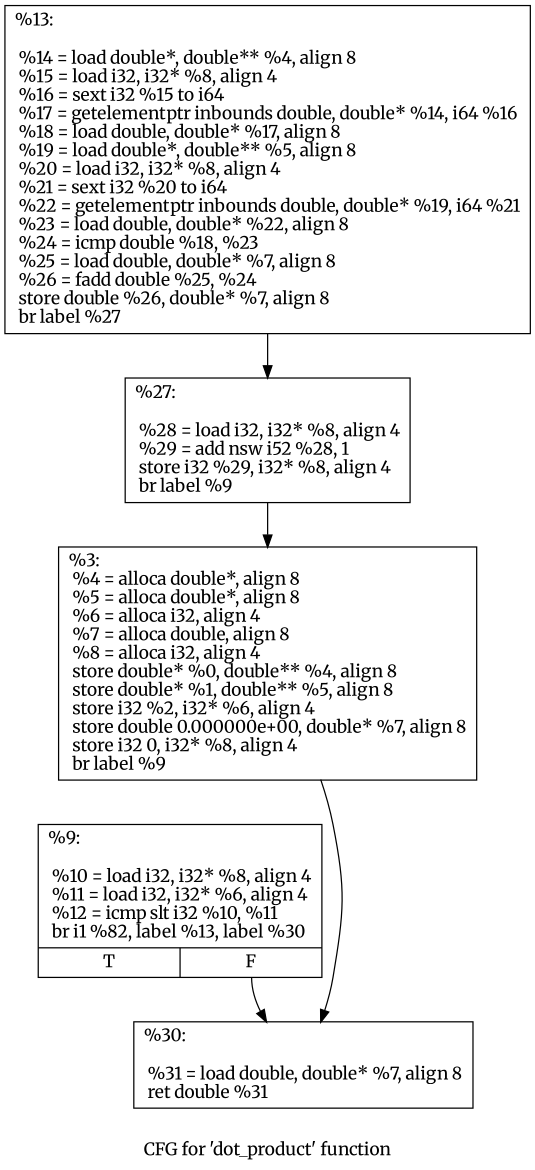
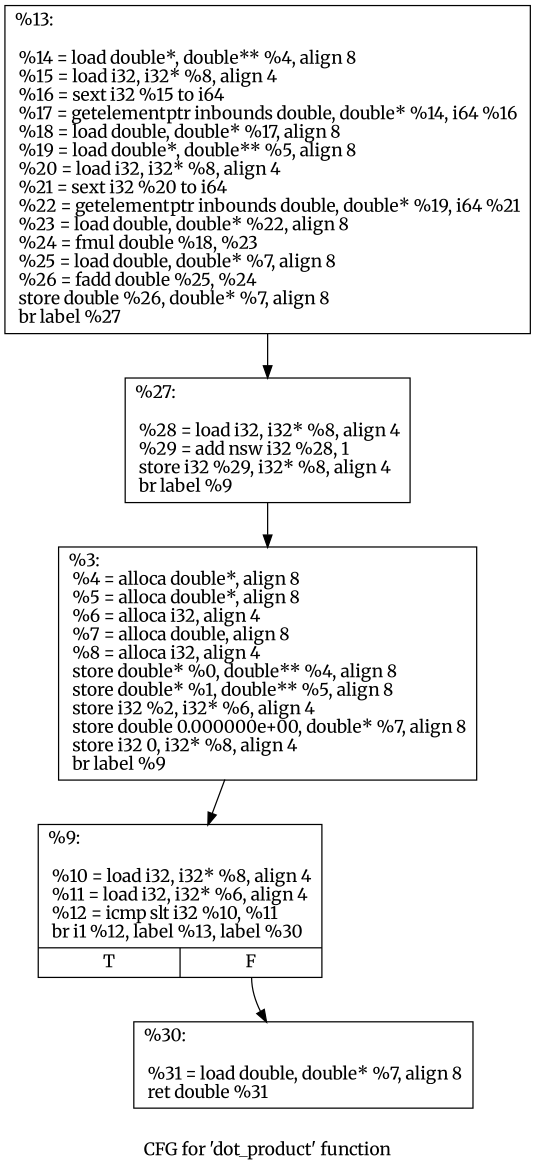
  digraph {
    fontname=Merriweather
    label="CFG for 'dot_product' function"
    node [fontname=Merriweather shape=record]
    edge [fontname=Merriweather]
    n1 [label="{%3:\l  %4 = alloca double*, align 8\l  %5 = alloca double*, align 8\l  %6 = alloca i32, align 4\l  %7 = alloca double, align 8\l  %8 = alloca i32, align 4\l  store double* %0, double** %4, align 8\l  store double* %1, double** %5, align 8\l  store i32 %2, i32* %6, align 4\l  store double 0.000000e+00, double* %7, align 8\l  store i32 0, i32* %8, align 4\l  br label %9\l}"]
-   n2 [label="{%9:\l\l  %10 = load i32, i32* %8, align 4\l  %11 = load i32, i32* %6, align 4\l  %12 = icmp slt i32 %10, %11\l  br i1 %82, label %13, label %30\l|{<s0>T|<s1>F}}"]
+   n2 [label="{%9:\l\l  %10 = load i32, i32* %8, align 4\l  %11 = load i32, i32* %6, align 4\l  %12 = icmp slt i32 %10, %11\l  br i1 %12, label %13, label %30\l|{<s0>T|<s1>F}}"]
    n3 [label="{%30:\l\l  %31 = load double, double* %7, align 8\l  ret double %31\l}"]
-   n4 [label="{%13:\l\l  %14 = load double*, double** %4, align 8\l  %15 = load i32, i32* %8, align 4\l  %16 = sext i32 %15 to i64\l  %17 = getelementptr inbounds double, double* %14, i64 %16\l  %18 = load double, double* %17, align 8\l  %19 = load double*, double** %5, align 8\l  %20 = load i32, i32* %8, align 4\l  %21 = sext i32 %20 to i64\l  %22 = getelementptr inbounds double, double* %19, i64 %21\l  %23 = load double, double* %22, align 8\l  %24 = icmp double %18, %23\l  %25 = load double, double* %7, align 8\l  %26 = fadd double %25, %24\l  store double %26, double* %7, align 8\l  br label %27\l}"]
-   n5 [label="{%27:\l\l  %28 = load i32, i32* %8, align 4\l  %29 = add nsw i52 %28, 1\l  store i32 %29, i32* %8, align 4\l  br label %9\l}"]
-   n1 -> n3
+   n4 [label="{%13:\l\l  %14 = load double*, double** %4, align 8\l  %15 = load i32, i32* %8, align 4\l  %16 = sext i32 %15 to i64\l  %17 = getelementptr inbounds double, double* %14, i64 %16\l  %18 = load double, double* %17, align 8\l  %19 = load double*, double** %5, align 8\l  %20 = load i32, i32* %8, align 4\l  %21 = sext i32 %20 to i64\l  %22 = getelementptr inbounds double, double* %19, i64 %21\l  %23 = load double, double* %22, align 8\l  %24 = fmul double %18, %23\l  %25 = load double, double* %7, align 8\l  %26 = fadd double %25, %24\l  store double %26, double* %7, align 8\l  br label %27\l}"]
+   n5 [label="{%27:\l\l  %28 = load i32, i32* %8, align 4\l  %29 = add nsw i32 %28, 1\l  store i32 %29, i32* %8, align 4\l  br label %9\l}"]
+   n1 -> n2
    n2 -> n3 [tailport=s1]
    n4 -> n5
    n5 -> n1
  }
